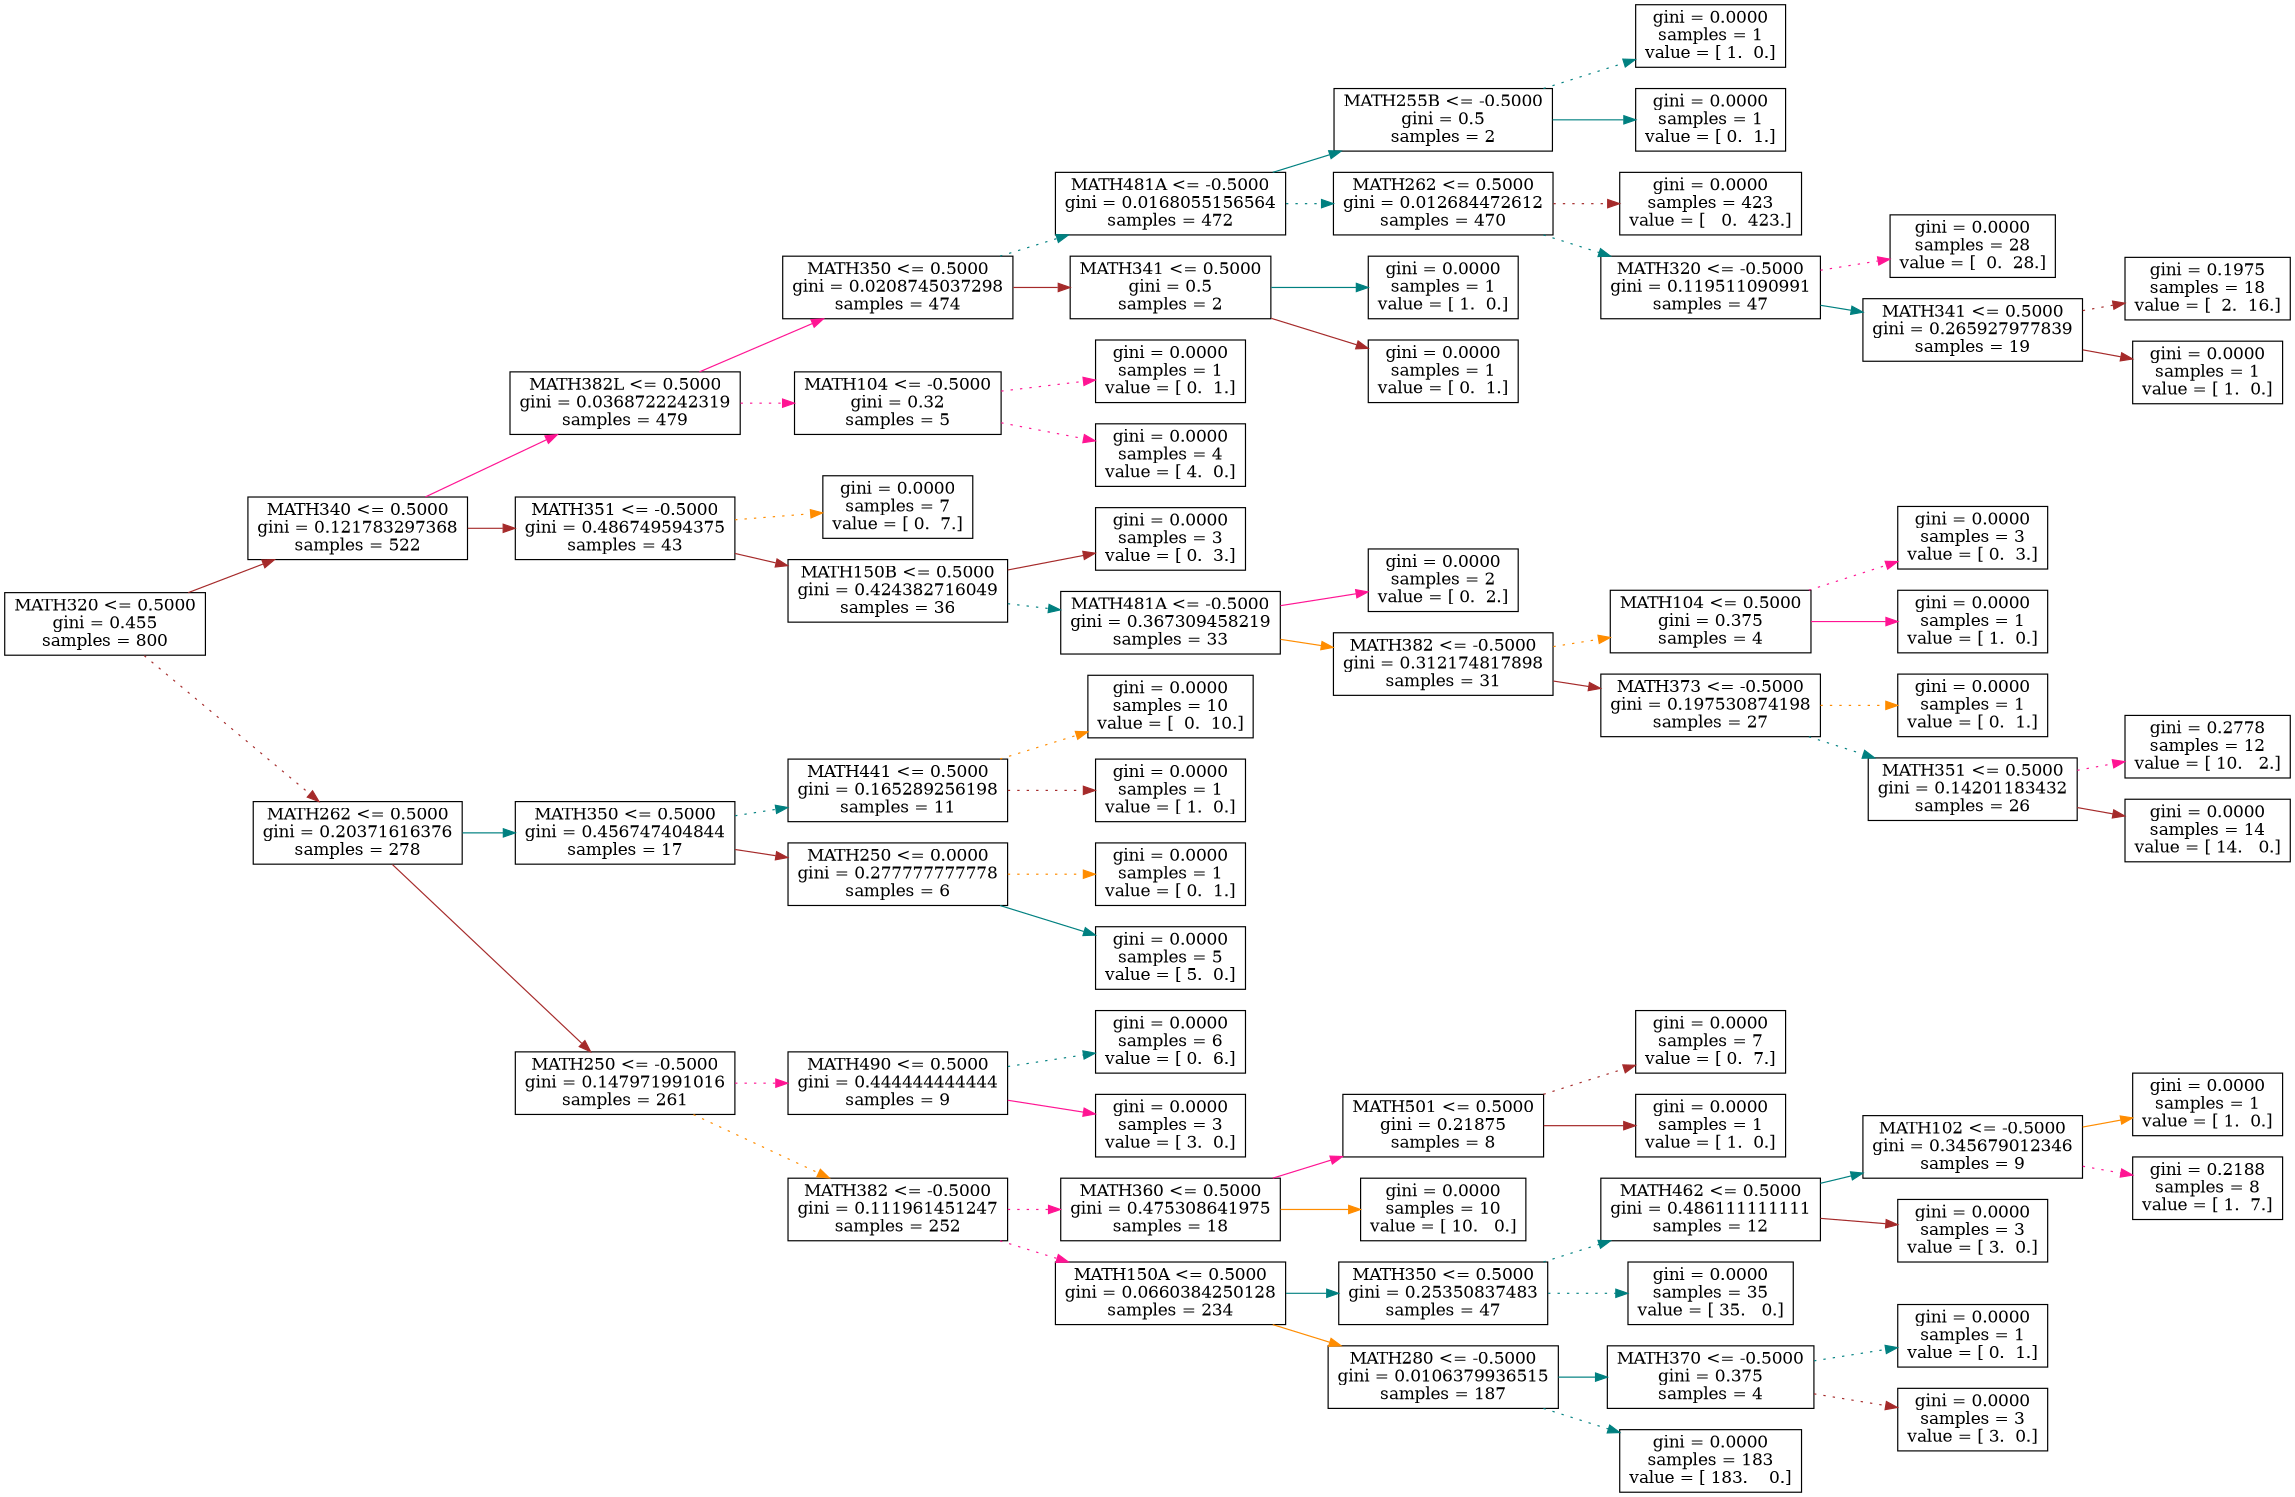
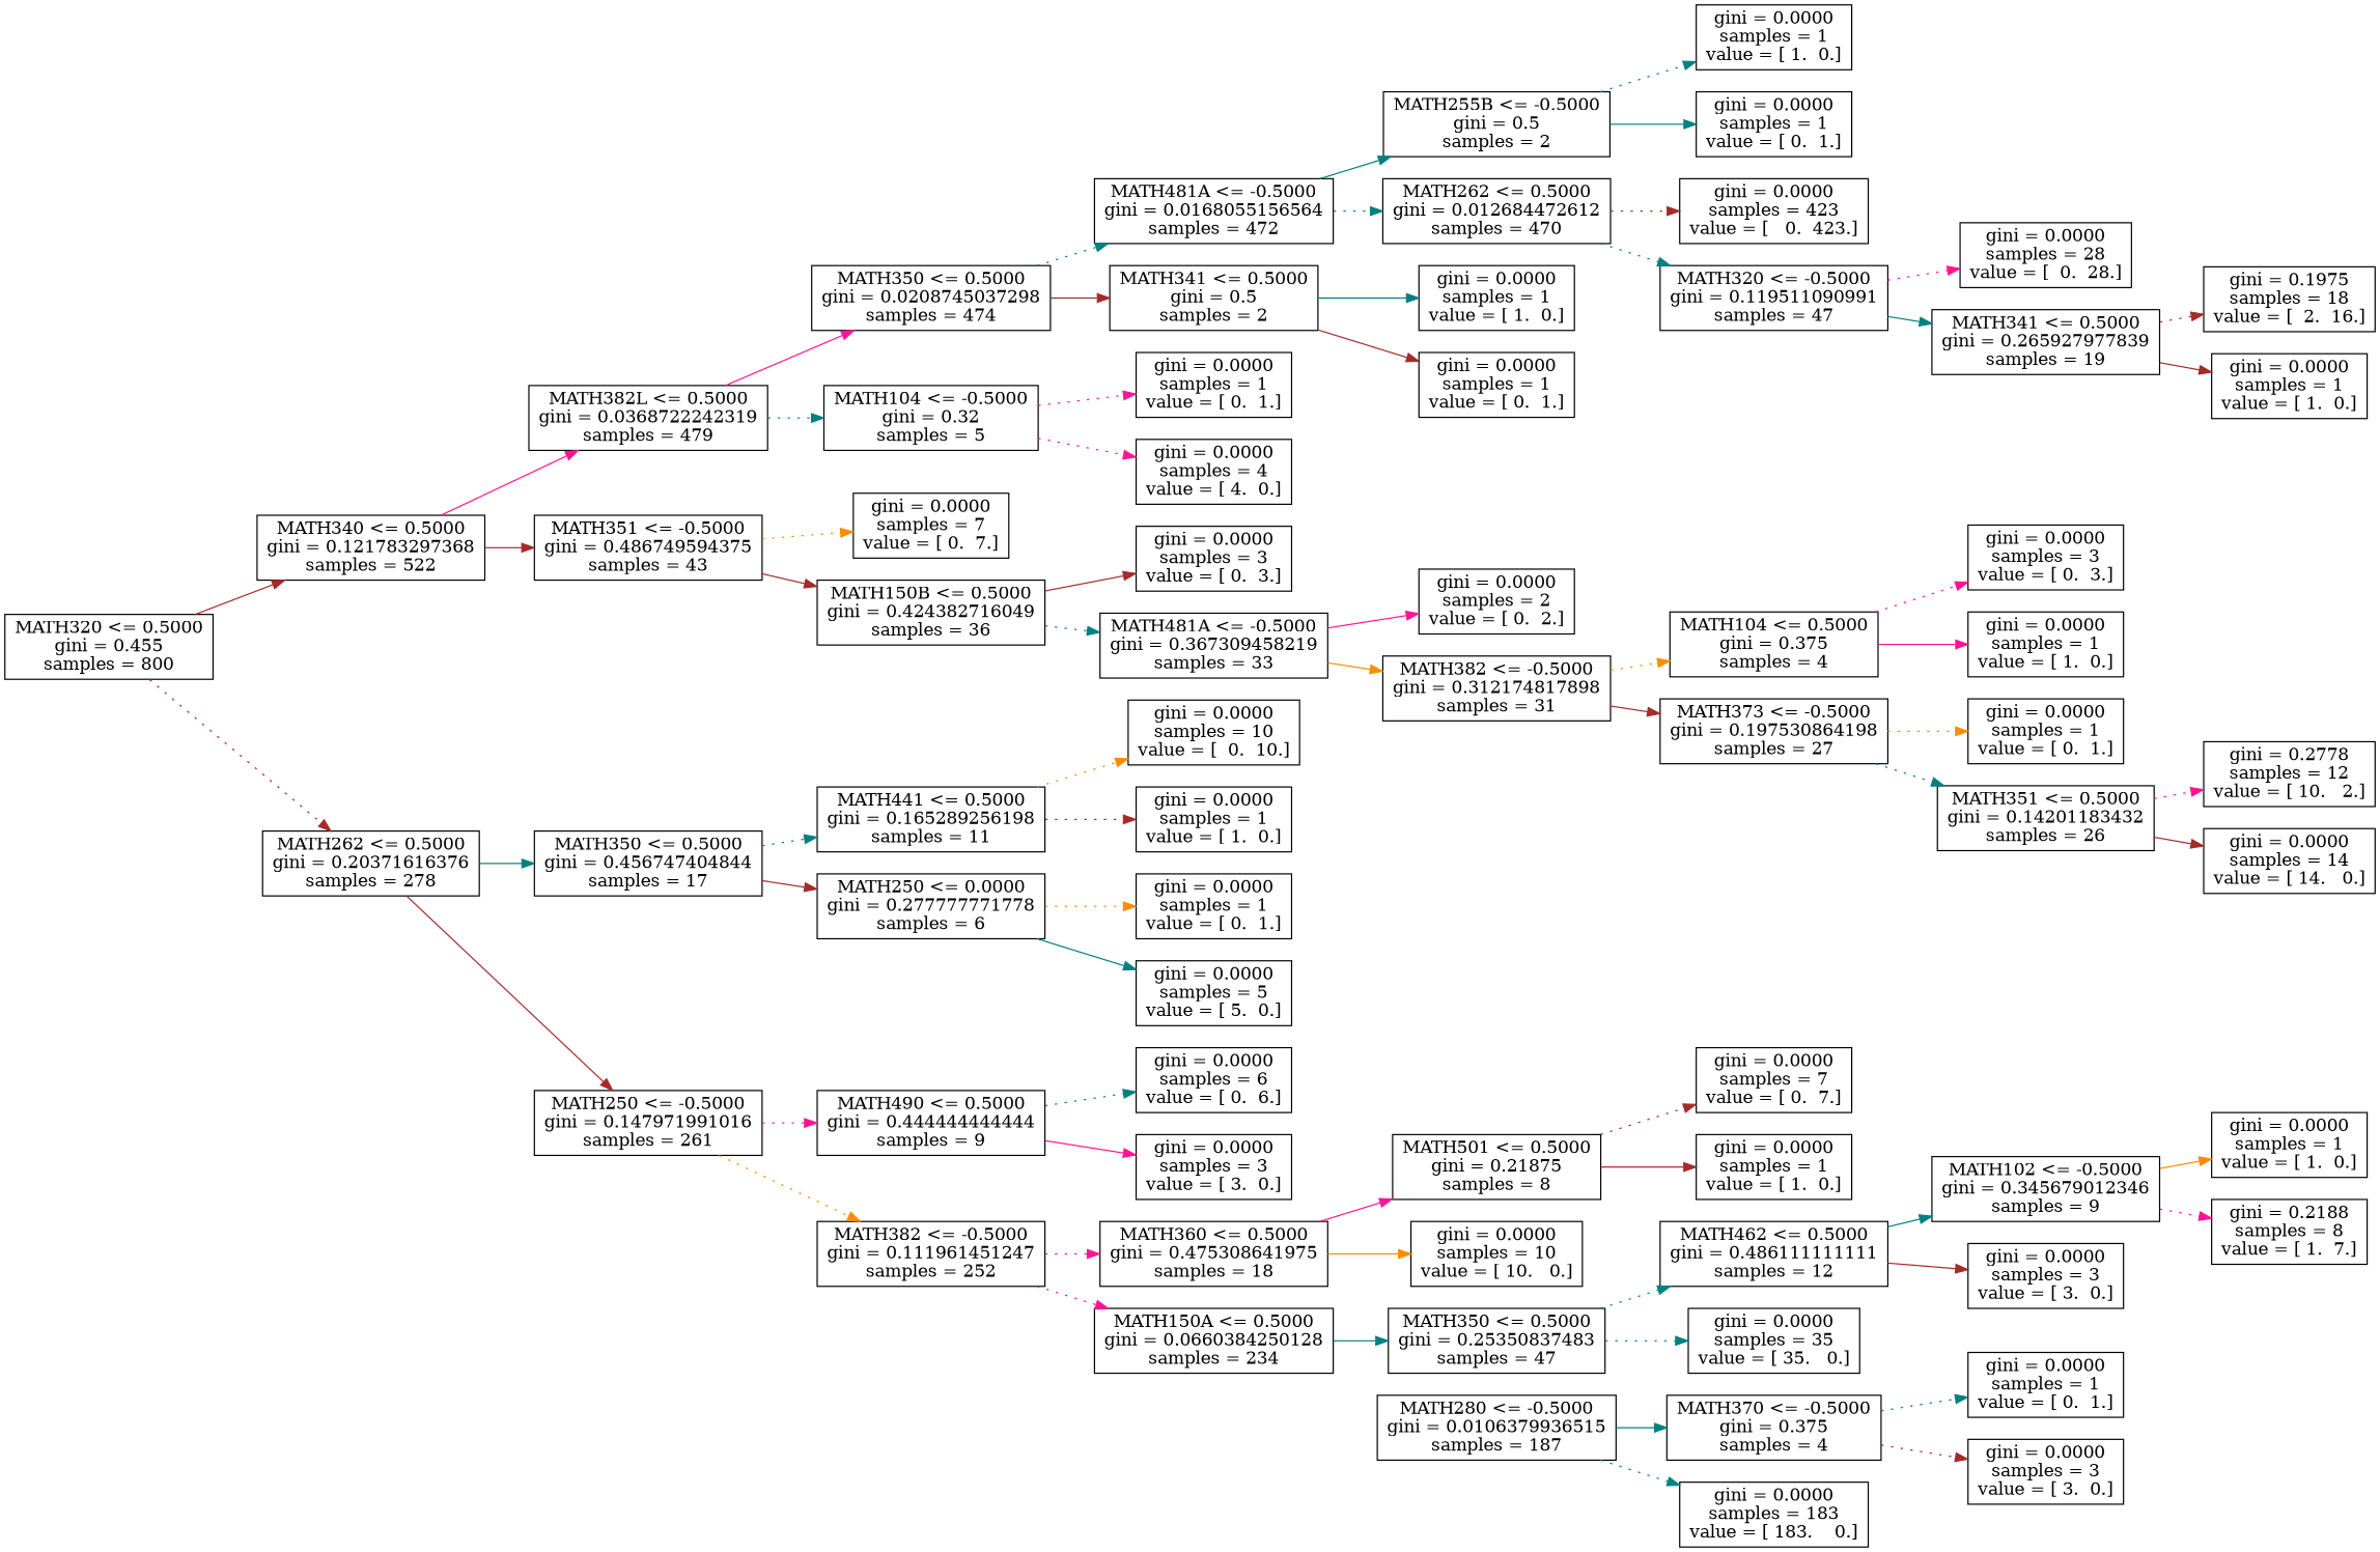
  digraph {
    rankdir=LR
    node [shape=box]
    edge [color=teal style=dotted]
    n1 [label="MATH320 <= 0.5000\ngini = 0.455\nsamples = 800"]
    n2 [label="MATH340 <= 0.5000\ngini = 0.121783297368\nsamples = 522"]
    n3 [label="MATH262 <= 0.5000\ngini = 0.20371616376\nsamples = 278"]
    n4 [label="MATH382L <= 0.5000\ngini = 0.0368722242319\nsamples = 479"]
    n5 [label="MATH351 <= -0.5000\ngini = 0.486749594375\nsamples = 43"]
    n6 [label="MATH350 <= 0.5000\ngini = 0.456747404844\nsamples = 17"]
    n7 [label="MATH250 <= -0.5000\ngini = 0.147971991016\nsamples = 261"]
    n8 [label="MATH350 <= 0.5000\ngini = 0.0208745037298\nsamples = 474"]
    n9 [label="MATH104 <= -0.5000\ngini = 0.32\nsamples = 5"]
    n10 [label="gini = 0.0000\nsamples = 7\nvalue = [ 0.  7.]"]
    n11 [label="MATH150B <= 0.5000\ngini = 0.424382716049\nsamples = 36"]
    n12 [label="MATH481A <= -0.5000\ngini = 0.0168055156564\nsamples = 472"]
    n13 [label="MATH341 <= 0.5000\ngini = 0.5\nsamples = 2"]
    n14 [label="gini = 0.0000\nsamples = 1\nvalue = [ 0.  1.]"]
    n15 [label="gini = 0.0000\nsamples = 4\nvalue = [ 4.  0.]"]
    n16 [label="MATH255B <= -0.5000\ngini = 0.5\nsamples = 2"]
    n17 [label="MATH262 <= 0.5000\ngini = 0.012684472612\nsamples = 470"]
    n18 [label="gini = 0.0000\nsamples = 1\nvalue = [ 1.  0.]"]
    n19 [label="gini = 0.0000\nsamples = 1\nvalue = [ 0.  1.]"]
    n20 [label="gini = 0.0000\nsamples = 1\nvalue = [ 1.  0.]"]
    n21 [label="gini = 0.0000\nsamples = 1\nvalue = [ 0.  1.]"]
    n22 [label="gini = 0.0000\nsamples = 423\nvalue = [   0.  423.]"]
    n23 [label="MATH320 <= -0.5000\ngini = 0.119511090991\nsamples = 47"]
    n24 [label="gini = 0.0000\nsamples = 28\nvalue = [  0.  28.]"]
    n25 [label="MATH341 <= 0.5000\ngini = 0.265927977839\nsamples = 19"]
    n26 [label="gini = 0.1975\nsamples = 18\nvalue = [  2.  16.]"]
    n27 [label="gini = 0.0000\nsamples = 1\nvalue = [ 1.  0.]"]
    n28 [label="gini = 0.0000\nsamples = 3\nvalue = [ 0.  3.]"]
    n29 [label="MATH481A <= -0.5000\ngini = 0.367309458219\nsamples = 33"]
    n30 [label="gini = 0.0000\nsamples = 2\nvalue = [ 0.  2.]"]
    n31 [label="MATH382 <= -0.5000\ngini = 0.312174817898\nsamples = 31"]
    n32 [label="MATH104 <= 0.5000\ngini = 0.375\nsamples = 4"]
-   n33 [label="MATH373 <= -0.5000\ngini = 0.197530874198\nsamples = 27"]
+   n33 [label="MATH373 <= -0.5000\ngini = 0.197530864198\nsamples = 27"]
    n34 [label="gini = 0.0000\nsamples = 3\nvalue = [ 0.  3.]"]
    n35 [label="gini = 0.0000\nsamples = 1\nvalue = [ 1.  0.]"]
    n36 [label="gini = 0.0000\nsamples = 1\nvalue = [ 0.  1.]"]
    n37 [label="MATH351 <= 0.5000\ngini = 0.14201183432\nsamples = 26"]
    n38 [label="gini = 0.2778\nsamples = 12\nvalue = [ 10.   2.]"]
    n39 [label="gini = 0.0000\nsamples = 14\nvalue = [ 14.   0.]"]
    n40 [label="MATH441 <= 0.5000\ngini = 0.165289256198\nsamples = 11"]
-   n41 [label="MATH250 <= 0.0000\ngini = 0.277777777778\nsamples = 6"]
+   n41 [label="MATH250 <= 0.0000\ngini = 0.277777771778\nsamples = 6"]
    n42 [label="MATH490 <= 0.5000\ngini = 0.444444444444\nsamples = 9"]
    n43 [label="MATH382 <= -0.5000\ngini = 0.111961451247\nsamples = 252"]
    n44 [label="gini = 0.0000\nsamples = 10\nvalue = [  0.  10.]"]
    n45 [label="gini = 0.0000\nsamples = 1\nvalue = [ 1.  0.]"]
    n46 [label="gini = 0.0000\nsamples = 1\nvalue = [ 0.  1.]"]
    n47 [label="gini = 0.0000\nsamples = 5\nvalue = [ 5.  0.]"]
    n48 [label="gini = 0.0000\nsamples = 6\nvalue = [ 0.  6.]"]
    n49 [label="gini = 0.0000\nsamples = 3\nvalue = [ 3.  0.]"]
    n50 [label="MATH360 <= 0.5000\ngini = 0.475308641975\nsamples = 18"]
    n51 [label="MATH150A <= 0.5000\ngini = 0.0660384250128\nsamples = 234"]
    n52 [label="MATH501 <= 0.5000\ngini = 0.21875\nsamples = 8"]
    n53 [label="gini = 0.0000\nsamples = 10\nvalue = [ 10.   0.]"]
    n54 [label="MATH350 <= 0.5000\ngini = 0.25350837483\nsamples = 47"]
    n55 [label="MATH280 <= -0.5000\ngini = 0.0106379936515\nsamples = 187"]
    n56 [label="gini = 0.0000\nsamples = 7\nvalue = [ 0.  7.]"]
    n57 [label="gini = 0.0000\nsamples = 1\nvalue = [ 1.  0.]"]
    n58 [label="MATH462 <= 0.5000\ngini = 0.486111111111\nsamples = 12"]
    n59 [label="gini = 0.0000\nsamples = 35\nvalue = [ 35.   0.]"]
    n60 [label="MATH370 <= -0.5000\ngini = 0.375\nsamples = 4"]
    n61 [label="gini = 0.0000\nsamples = 183\nvalue = [ 183.    0.]"]
    n62 [label="MATH102 <= -0.5000\ngini = 0.345679012346\nsamples = 9"]
    n63 [label="gini = 0.0000\nsamples = 3\nvalue = [ 3.  0.]"]
    n64 [label="gini = 0.0000\nsamples = 1\nvalue = [ 1.  0.]"]
    n65 [label="gini = 0.2188\nsamples = 8\nvalue = [ 1.  7.]"]
    n66 [label="gini = 0.0000\nsamples = 1\nvalue = [ 0.  1.]"]
    n67 [label="gini = 0.0000\nsamples = 3\nvalue = [ 3.  0.]"]
    n1 -> n2 [color=brown style=solid]
    n1 -> n3 [color=brown]
    n2 -> n4 [color=deeppink style=solid]
    n2 -> n5 [color=brown style=solid]
    n3 -> n6 [style=solid]
    n3 -> n7 [color=brown style=solid]
    n4 -> n8 [color=deeppink style=solid]
-   n4 -> n9 [color=deeppink]
+   n4 -> n9
    n5 -> n10 [color=darkorange]
    n5 -> n11 [color=brown style=solid]
    n6 -> n40
    n6 -> n41 [color=brown style=solid]
    n7 -> n42 [color=deeppink]
    n7 -> n43 [color=darkorange]
    n8 -> n12
    n8 -> n13 [color=brown style=solid]
    n9 -> n14 [color=deeppink]
    n9 -> n15 [color=deeppink]
    n11 -> n28 [color=brown style=solid]
    n11 -> n29
    n12 -> n16 [style=solid]
    n12 -> n17
    n13 -> n18 [style=solid]
    n13 -> n19 [color=brown style=solid]
    n16 -> n20
    n16 -> n21 [style=solid]
    n17 -> n22 [color=brown]
    n17 -> n23
    n23 -> n24 [color=deeppink]
    n23 -> n25 [style=solid]
    n25 -> n26 [color=brown]
    n25 -> n27 [color=brown style=solid]
    n29 -> n30 [color=deeppink style=solid]
    n29 -> n31 [color=darkorange style=solid]
    n31 -> n32 [color=darkorange]
    n31 -> n33 [color=brown style=solid]
    n32 -> n34 [color=deeppink]
    n32 -> n35 [color=deeppink style=solid]
    n33 -> n36 [color=darkorange]
    n33 -> n37
    n37 -> n38 [color=deeppink]
    n37 -> n39 [color=brown style=solid]
    n40 -> n44 [color=darkorange]
    n40 -> n45 [color=brown]
    n41 -> n46 [color=darkorange]
    n41 -> n47 [style=solid]
    n42 -> n48
    n42 -> n49 [color=deeppink style=solid]
    n43 -> n50 [color=deeppink]
    n43 -> n51 [color=deeppink]
    n50 -> n52 [color=deeppink style=solid]
    n50 -> n53 [color=darkorange style=solid]
    n51 -> n54 [style=solid]
-   n51 -> n55 [color=darkorange style=solid]
    n52 -> n56 [color=brown]
    n52 -> n57 [color=brown style=solid]
    n54 -> n58
    n54 -> n59
    n55 -> n60 [style=solid]
    n55 -> n61
    n58 -> n62 [style=solid]
    n58 -> n63 [color=brown style=solid]
    n60 -> n66
    n60 -> n67 [color=brown]
    n62 -> n64 [color=darkorange style=solid]
    n62 -> n65 [color=deeppink]
  }
